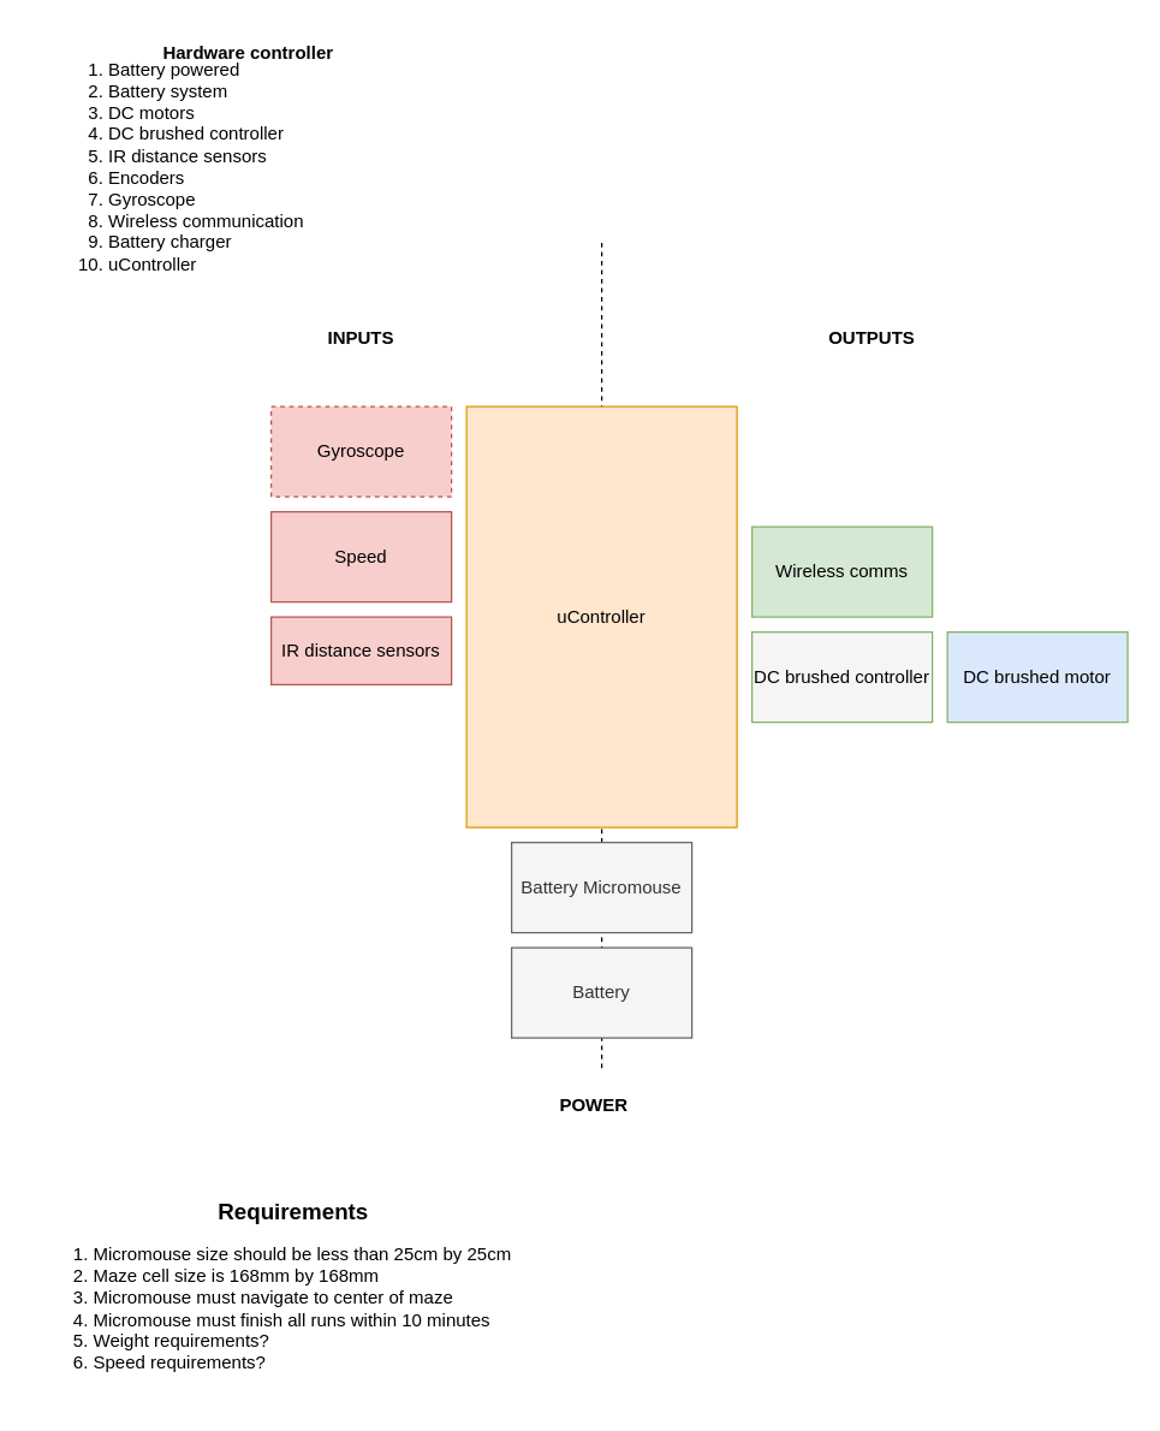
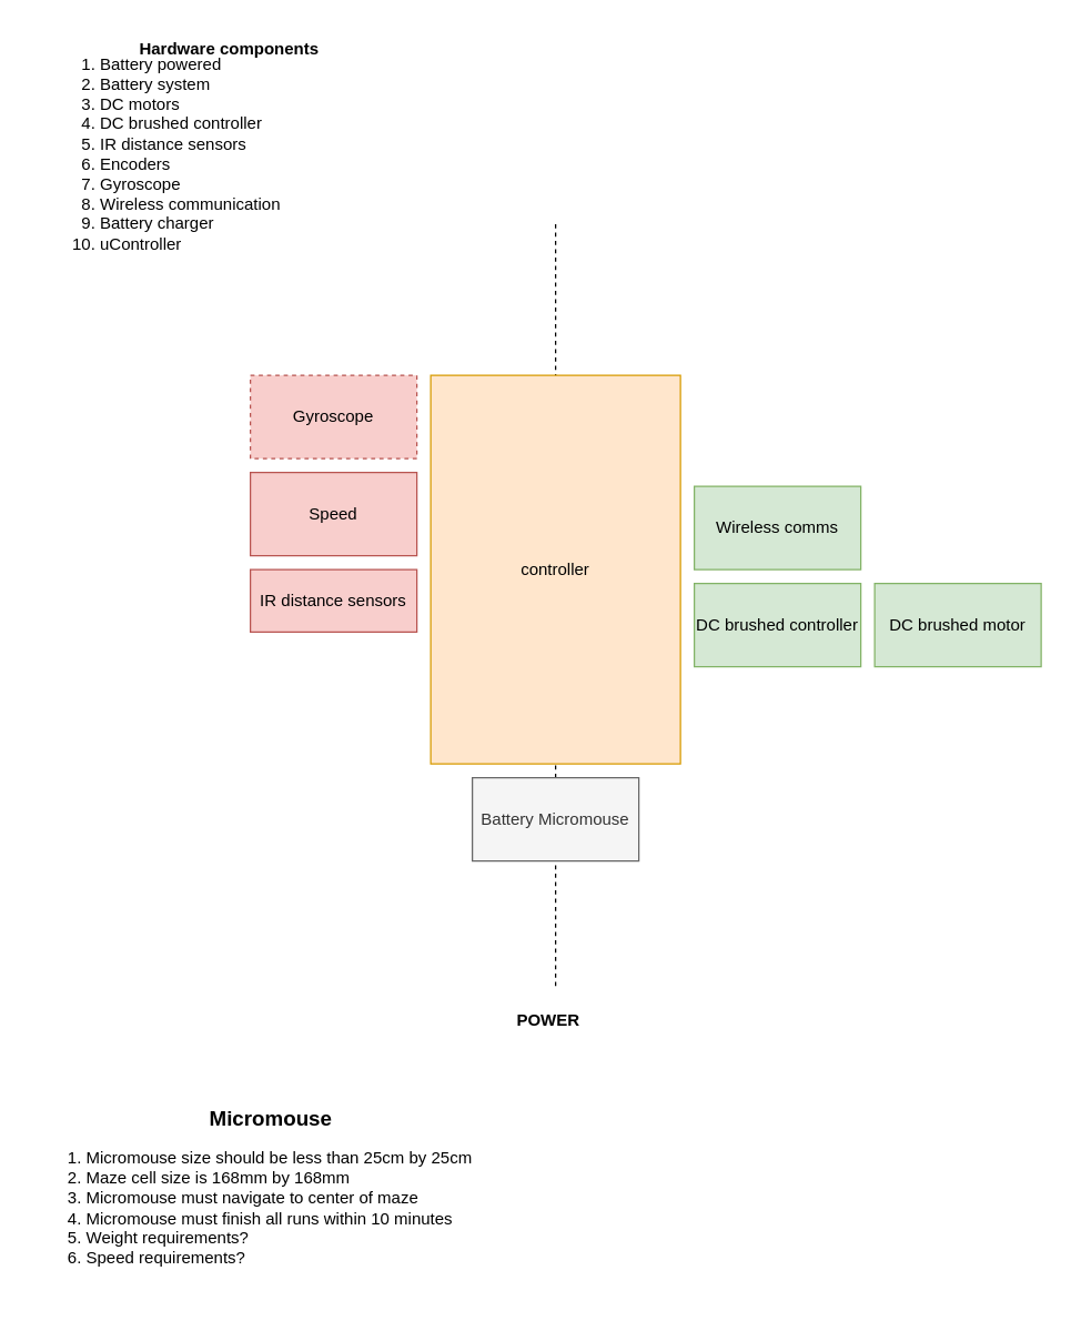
  <mxCell id="0" />
  <mxCell id="1" parent="0" />
  <mxCell id="2" value="" style="endArrow=none;dashed=1;html=1;rounded=0;" edge="1" parent="1"><mxGeometry width="50" height="50" relative="1" as="geometry"><mxPoint x="400" y="710" as="sourcePoint" /><mxPoint x="400" y="160" as="targetPoint" /></mxGeometry></mxCell>
  <mxCell id="3" value="&lt;div&gt;&lt;ol&gt;&lt;li&gt;Battery powered&lt;/li&gt;&lt;li&gt;Battery system&lt;br&gt;&lt;/li&gt;&lt;li&gt;DC motors&lt;/li&gt;&lt;li&gt;DC brushed controller&lt;br&gt;&lt;/li&gt;&lt;li&gt;IR distance sensors&lt;br&gt;&lt;/li&gt;&lt;li&gt;Encoders&lt;/li&gt;&lt;li&gt;Gyroscope&lt;/li&gt;&lt;li&gt;Wireless communication&lt;/li&gt;&lt;li&gt;Battery charger&lt;/li&gt;&lt;li&gt;uController&lt;br&gt;&lt;/li&gt;&lt;/ol&gt;&lt;/div&gt;&lt;div&gt;&lt;br&gt;&lt;/div&gt;&lt;div&gt;&lt;br&gt;&lt;/div&gt;" style="text;html=1;strokeColor=none;fillColor=none;align=left;verticalAlign=middle;whiteSpace=wrap;rounded=0;" vertex="1" parent="1"><mxGeometry x="30" y="40" width="210" height="170" as="geometry" /></mxCell>
  <mxCell id="4" value="&lt;div align=&quot;left&quot;&gt;&lt;ol&gt;&lt;li&gt;Micromouse size should be less than 25cm by 25cm&lt;/li&gt;&lt;li&gt;Maze cell size is 168mm by 168mm&lt;/li&gt;&lt;li&gt;Micromouse must navigate to center of maze&lt;/li&gt;&lt;li&gt;Micromouse must finish all runs within 10 minutes&lt;/li&gt;&lt;li&gt;Weight requirements?&lt;/li&gt;&lt;li&gt;Speed requirements?&lt;br&gt;&lt;/li&gt;&lt;/ol&gt;&lt;/div&gt;" style="text;html=1;strokeColor=none;fillColor=none;align=left;verticalAlign=middle;whiteSpace=wrap;rounded=0;" vertex="1" parent="1"><mxGeometry x="20" y="810" width="350" height="120" as="geometry" /></mxCell>
- <mxCell id="5" value="DC brushed motor" style="rounded=0;whiteSpace=wrap;html=1;fillColor=#dae8fc;strokeColor=#82b366;" vertex="1" parent="1"><mxGeometry x="630" y="420" width="120" height="60" as="geometry" /></mxCell>
+ <mxCell id="5" value="DC brushed motor" style="rounded=0;whiteSpace=wrap;html=1;fillColor=#d5e8d4;strokeColor=#82b366;" vertex="1" parent="1"><mxGeometry x="630" y="420" width="120" height="60" as="geometry" /></mxCell>
  <mxCell id="6" value="Speed" style="rounded=0;whiteSpace=wrap;html=1;fillColor=#f8cecc;strokeColor=#b85450;" vertex="1" parent="1"><mxGeometry x="180" y="340" width="120" height="60" as="geometry" /></mxCell>
- <mxCell id="7" value="uController" style="rounded=0;whiteSpace=wrap;html=1;fillColor=#ffe6cc;strokeColor=#d79b00;" vertex="1" parent="1"><mxGeometry x="310" y="270" width="180" height="280" as="geometry" /></mxCell>
- <mxCell id="8" value="DC brushed controller" style="rounded=0;whiteSpace=wrap;html=1;fillColor=#f5f5f5;strokeColor=#82b366;" vertex="1" parent="1"><mxGeometry x="500" y="420" width="120" height="60" as="geometry" /></mxCell>
+ <mxCell id="7" value="controller" style="rounded=0;whiteSpace=wrap;html=1;fillColor=#ffe6cc;strokeColor=#d79b00;" vertex="1" parent="1"><mxGeometry x="310" y="270" width="180" height="280" as="geometry" /></mxCell>
+ <mxCell id="8" value="DC brushed controller" style="rounded=0;whiteSpace=wrap;html=1;fillColor=#d5e8d4;strokeColor=#82b366;" vertex="1" parent="1"><mxGeometry x="500" y="420" width="120" height="60" as="geometry" /></mxCell>
  <mxCell id="9" value="Gyroscope" style="rounded=0;whiteSpace=wrap;html=1;fillColor=#f8cecc;strokeColor=#b85450;dashed=1;" vertex="1" parent="1"><mxGeometry x="180" y="270" width="120" height="60" as="geometry" /></mxCell>
- <mxCell id="10" value="&lt;b&gt;&lt;font style=&quot;font-size: 15px;&quot;&gt;Requirements&lt;/font&gt;&lt;/b&gt;" style="text;html=1;strokeColor=none;fillColor=none;align=center;verticalAlign=middle;whiteSpace=wrap;rounded=0;" vertex="1" parent="1"><mxGeometry x="50" y="790" width="290" height="30" as="geometry" /></mxCell>
- <mxCell id="11" value="&lt;b&gt;Hardware controller&lt;br&gt;&lt;/b&gt;" style="text;html=1;strokeColor=none;fillColor=none;align=center;verticalAlign=middle;whiteSpace=wrap;rounded=0;" vertex="1" parent="1"><mxGeometry x="50" y="20" width="230" height="30" as="geometry" /></mxCell>
+ <mxCell id="10" value="&lt;b&gt;&lt;font style=&quot;font-size: 15px;&quot;&gt;Micromouse&lt;/font&gt;&lt;/b&gt;" style="text;html=1;strokeColor=none;fillColor=none;align=center;verticalAlign=middle;whiteSpace=wrap;rounded=0;" vertex="1" parent="1"><mxGeometry x="50" y="790" width="290" height="30" as="geometry" /></mxCell>
+ <mxCell id="11" value="&lt;b&gt;Hardware components&lt;br&gt;&lt;/b&gt;" style="text;html=1;strokeColor=none;fillColor=none;align=center;verticalAlign=middle;whiteSpace=wrap;rounded=0;" vertex="1" parent="1"><mxGeometry x="50" y="20" width="230" height="30" as="geometry" /></mxCell>
  <mxCell id="12" value="Wireless comms" style="rounded=0;whiteSpace=wrap;html=1;fillColor=#d5e8d4;strokeColor=#82b366;" vertex="1" parent="1"><mxGeometry x="500" y="350" width="120" height="60" as="geometry" /></mxCell>
  <mxCell id="13" value="IR distance sensors" style="rounded=0;whiteSpace=wrap;html=1;fillColor=#f8cecc;strokeColor=#b85450;" vertex="1" parent="1"><mxGeometry x="180" y="410" width="120" height="45" as="geometry" /></mxCell>
- <mxCell id="14" value="&lt;b&gt;INPUTS&lt;/b&gt;" style="text;html=1;strokeColor=none;fillColor=none;align=center;verticalAlign=middle;whiteSpace=wrap;rounded=0;" vertex="1" parent="1"><mxGeometry x="210" y="210" width="60" height="30" as="geometry" /></mxCell>
- <mxCell id="15" value="&lt;b&gt;OUTPUTS&lt;/b&gt;" style="text;html=1;strokeColor=none;fillColor=none;align=center;verticalAlign=middle;whiteSpace=wrap;rounded=0;" vertex="1" parent="1"><mxGeometry x="550" y="210" width="60" height="30" as="geometry" /></mxCell>
  <mxCell id="16" value="&lt;b&gt;POWER&lt;/b&gt;" style="text;html=1;strokeColor=none;fillColor=none;align=center;verticalAlign=middle;whiteSpace=wrap;rounded=0;" vertex="1" parent="1"><mxGeometry x="365" y="720" width="60" height="30" as="geometry" /></mxCell>
  <mxCell id="17" value="Battery Micromouse" style="rounded=0;whiteSpace=wrap;html=1;fillColor=#f5f5f5;strokeColor=#666666;fontColor=#333333;" vertex="1" parent="1"><mxGeometry x="340" y="560" width="120" height="60" as="geometry" /></mxCell>
- <mxCell id="18" value="Battery" style="rounded=0;whiteSpace=wrap;html=1;fillColor=#f5f5f5;strokeColor=#666666;fontColor=#333333;" vertex="1" parent="1"><mxGeometry x="340" y="630" width="120" height="60" as="geometry" /></mxCell>
